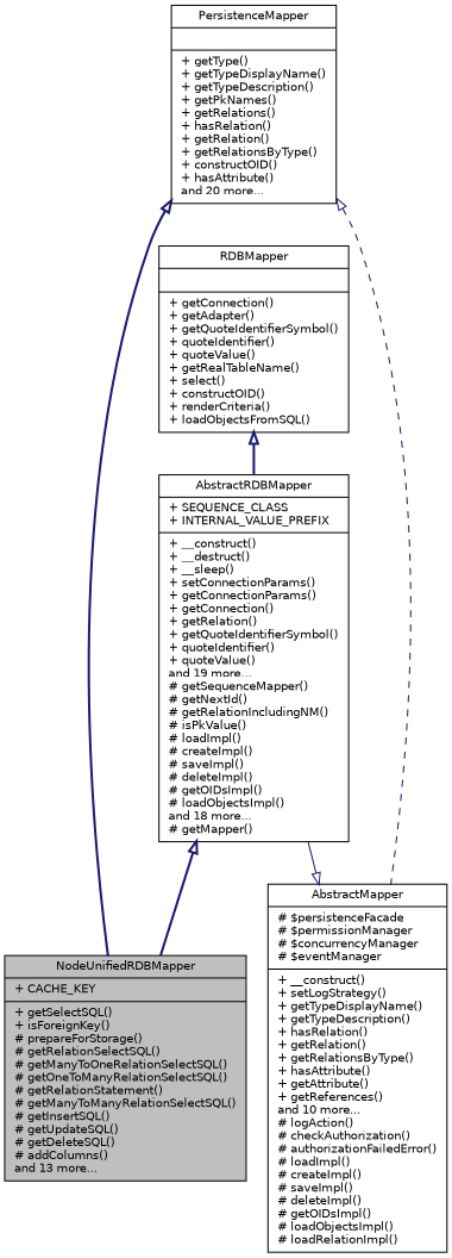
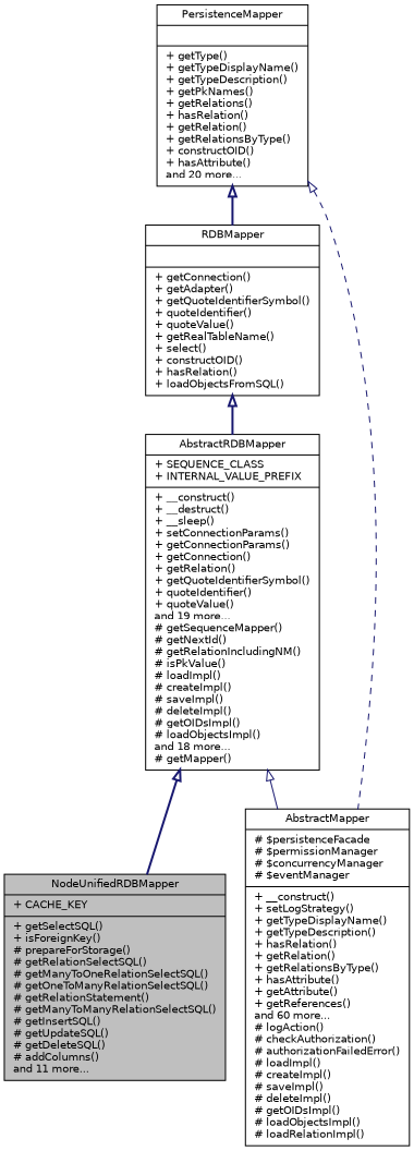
  digraph {
    node [color=black fillcolor=white fontname=Helvetica fontsize=10 shape=record style=filled]
    edge [arrowtail=onormal color=midnightblue dir=back fontname=Helvetica fontsize=10 labelfontname=Helvetica labelfontsize=10 style=bold]
-   n1 [fillcolor=grey75 fontcolor=black height=0.2 label="{NodeUnifiedRDBMapper\n|+ CACHE_KEY\l|+ getSelectSQL()\l+ isForeignKey()\l# prepareForStorage()\l# getRelationSelectSQL()\l# getManyToOneRelationSelectSQL()\l# getOneToManyRelationSelectSQL()\l# getRelationStatement()\l# getManyToManyRelationSelectSQL()\l# getInsertSQL()\l# getUpdateSQL()\l# getDeleteSQL()\l# addColumns()\land 13 more...\l}" width=0.4]
+   n1 [fillcolor=grey75 fontcolor=black height=0.2 label="{NodeUnifiedRDBMapper\n|+ CACHE_KEY\l|+ getSelectSQL()\l+ isForeignKey()\l# prepareForStorage()\l# getRelationSelectSQL()\l# getManyToOneRelationSelectSQL()\l# getOneToManyRelationSelectSQL()\l# getRelationStatement()\l# getManyToManyRelationSelectSQL()\l# getInsertSQL()\l# getUpdateSQL()\l# getDeleteSQL()\l# addColumns()\land 11 more...\l}" width=0.4]
    n2 [height=0.2 label="{AbstractRDBMapper\n|+ SEQUENCE_CLASS\l+ INTERNAL_VALUE_PREFIX\l|+ __construct()\l+ __destruct()\l+ __sleep()\l+ setConnectionParams()\l+ getConnectionParams()\l+ getConnection()\l+ getRelation()\l+ getQuoteIdentifierSymbol()\l+ quoteIdentifier()\l+ quoteValue()\land 19 more...\l# getSequenceMapper()\l# getNextId()\l# getRelationIncludingNM()\l# isPkValue()\l# loadImpl()\l# createImpl()\l# saveImpl()\l# deleteImpl()\l# getOIDsImpl()\l# loadObjectsImpl()\land 18 more...\l# getMapper()\l}" width=0.4]
-   n3 [height=0.2 label="{AbstractMapper\n|# $persistenceFacade\l# $permissionManager\l# $concurrencyManager\l# $eventManager\l|+ __construct()\l+ setLogStrategy()\l+ getTypeDisplayName()\l+ getTypeDescription()\l+ hasRelation()\l+ getRelation()\l+ getRelationsByType()\l+ hasAttribute()\l+ getAttribute()\l+ getReferences()\land 10 more...\l# logAction()\l# checkAuthorization()\l# authorizationFailedError()\l# loadImpl()\l# createImpl()\l# saveImpl()\l# deleteImpl()\l# getOIDsImpl()\l# loadObjectsImpl()\l# loadRelationImpl()\l}" width=0.4]
+   n3 [height=0.2 label="{AbstractMapper\n|# $persistenceFacade\l# $permissionManager\l# $concurrencyManager\l# $eventManager\l|+ __construct()\l+ setLogStrategy()\l+ getTypeDisplayName()\l+ getTypeDescription()\l+ hasRelation()\l+ getRelation()\l+ getRelationsByType()\l+ hasAttribute()\l+ getAttribute()\l+ getReferences()\land 60 more...\l# logAction()\l# checkAuthorization()\l# authorizationFailedError()\l# loadImpl()\l# createImpl()\l# saveImpl()\l# deleteImpl()\l# getOIDsImpl()\l# loadObjectsImpl()\l# loadRelationImpl()\l}" width=0.4]
    n4 [height=0.2 label="{PersistenceMapper\n||+ getType()\l+ getTypeDisplayName()\l+ getTypeDescription()\l+ getPkNames()\l+ getRelations()\l+ hasRelation()\l+ getRelation()\l+ getRelationsByType()\l+ constructOID()\l+ hasAttribute()\land 20 more...\l}" width=0.4]
-   n5 [height=0.2 label="{RDBMapper\n||+ getConnection()\l+ getAdapter()\l+ getQuoteIdentifierSymbol()\l+ quoteIdentifier()\l+ quoteValue()\l+ getRealTableName()\l+ select()\l+ constructOID()\l+ renderCriteria()\l+ loadObjectsFromSQL()\l}" width=0.4]
+   n5 [height=0.2 label="{RDBMapper\n||+ getConnection()\l+ getAdapter()\l+ getQuoteIdentifierSymbol()\l+ quoteIdentifier()\l+ quoteValue()\l+ getRealTableName()\l+ select()\l+ constructOID()\l+ hasRelation()\l+ loadObjectsFromSQL()\l}" width=0.4]
    n2 -> n1
-   n3 -> n2 [style=solid]
+   n2 -> n3 [style=solid]
    n4 -> n3 [style=dashed]
-   n4 -> n1
+   n4 -> n5
    n5 -> n2
  }
